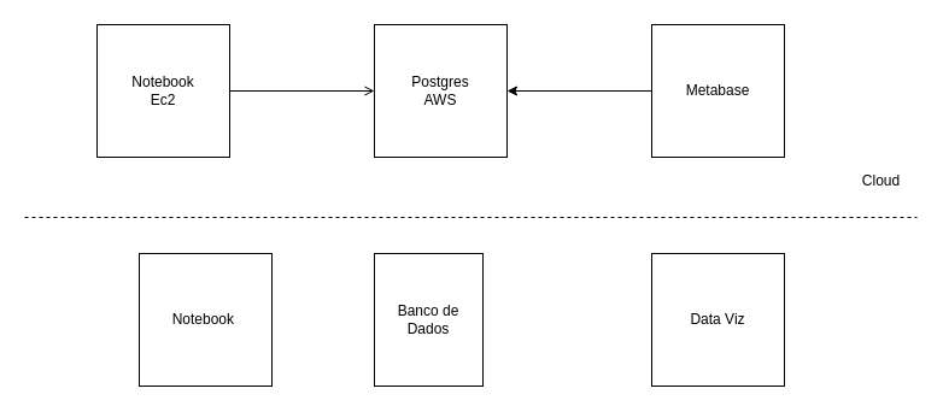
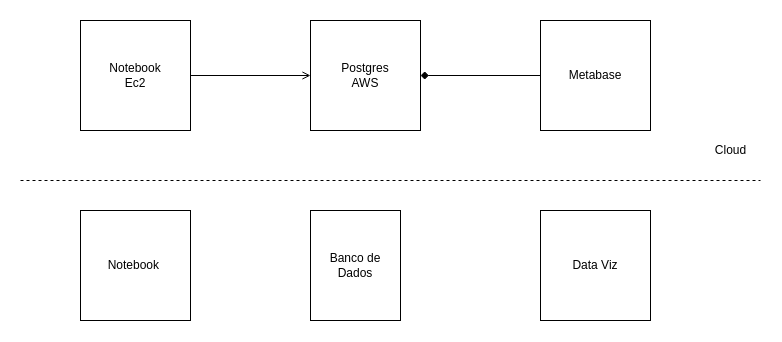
  <mxCell id="0" />
  <mxCell id="1" parent="0" />
- <mxCell id="2" value="Notebook&lt;span style=&quot;white-space: pre;&quot;&gt; &lt;/span&gt;" style="whiteSpace=wrap;html=1;aspect=fixed;" vertex="1" parent="1"><mxGeometry x="115" y="210" width="110" height="110" as="geometry" /></mxCell>
+ <mxCell id="2" value="Notebook&lt;span style=&quot;white-space: pre;&quot;&gt; &lt;/span&gt;" style="whiteSpace=wrap;html=1;aspect=fixed;" vertex="1" parent="1"><mxGeometry x="80" y="210" width="110" height="110" as="geometry" /></mxCell>
  <mxCell id="3" value="Banco de Dados" style="whiteSpace=wrap;html=1;aspect=fixed;" vertex="1" parent="1"><mxGeometry x="310" y="210" width="90" height="110" as="geometry" /></mxCell>
  <mxCell id="4" value="Data Viz" style="whiteSpace=wrap;html=1;aspect=fixed;" vertex="1" parent="1"><mxGeometry x="540" y="210" width="110" height="110" as="geometry" /></mxCell>
- <mxCell id="5" style="edgeStyle=none;rounded=0;orthogonalLoop=1;jettySize=auto;html=1;exitX=0;exitY=0.5;exitDx=0;exitDy=0;entryX=1;entryY=0.5;entryDx=0;entryDy=0;" edge="1" parent="1" source="7" target="6"><mxGeometry relative="1" as="geometry"><mxPoint x="470" y="150" as="sourcePoint" /><mxPoint x="480" y="70" as="targetPoint" /></mxGeometry></mxCell>
+ <mxCell id="5" style="edgeStyle=none;rounded=0;orthogonalLoop=1;jettySize=auto;html=1;exitX=0;exitY=0.5;exitDx=0;exitDy=0;entryX=1;entryY=0.5;entryDx=0;entryDy=0;endArrow=diamond;" edge="1" parent="1" source="7" target="6"><mxGeometry relative="1" as="geometry"><mxPoint x="470" y="150" as="sourcePoint" /><mxPoint x="480" y="70" as="targetPoint" /></mxGeometry></mxCell>
  <mxCell id="6" value="Postgres&lt;br&gt;AWS" style="whiteSpace=wrap;html=1;aspect=fixed;" vertex="1" parent="1"><mxGeometry x="310" y="20" width="110" height="110" as="geometry" /></mxCell>
  <mxCell id="7" value="Metabase" style="whiteSpace=wrap;html=1;aspect=fixed;" vertex="1" parent="1"><mxGeometry x="540" y="20" width="110" height="110" as="geometry" /></mxCell>
  <mxCell id="8" style="edgeStyle=none;rounded=0;orthogonalLoop=1;jettySize=auto;html=1;exitX=1;exitY=0.5;exitDx=0;exitDy=0;endArrow=open;" edge="1" parent="1" source="9" target="6"><mxGeometry relative="1" as="geometry" /></mxCell>
  <mxCell id="9" value="Notebook&lt;br&gt;Ec2" style="whiteSpace=wrap;html=1;aspect=fixed;" vertex="1" parent="1"><mxGeometry x="80" y="20" width="110" height="110" as="geometry" /></mxCell>
  <mxCell id="10" value="" style="endArrow=none;dashed=1;html=1;rounded=0;" edge="1" parent="1"><mxGeometry width="50" height="50" relative="1" as="geometry"><mxPoint x="20" y="180" as="sourcePoint" /><mxPoint x="760" y="180" as="targetPoint" /></mxGeometry></mxCell>
  <mxCell id="11" value="Cloud" style="text;html=1;align=center;verticalAlign=middle;resizable=0;points=[];autosize=1;strokeColor=none;fillColor=none;" vertex="1" parent="1"><mxGeometry x="705" y="135" width="50" height="30" as="geometry" /></mxCell>
